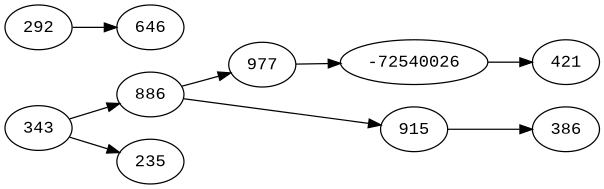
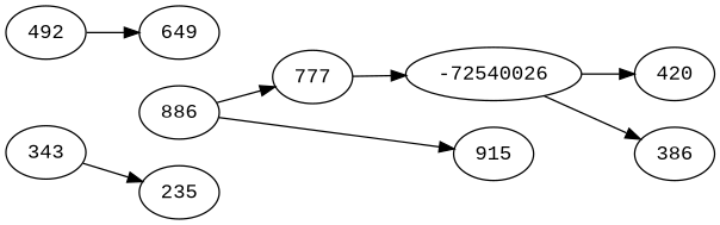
  digraph {
    fontname="Liberation Mono"
    rankdir=LR
    node [color=black fontname="Liberation Mono"]
    edge [fontname="Liberation Mono"]
    n1 [label=343]
    n2 [label=886]
    n3 [label=235]
-   n4 [label=977]
+   n4 [label=777]
    n5 [label=915]
    n6 [label=-72540026]
    n7 [label=386]
-   n8 [label=421]
-   n9 [label=292]
-   n10 [label=646]
-   n1 -> n2
+   n8 [label=420]
+   n9 [label=492]
+   n10 [label=649]
    n1 -> n3
    n2 -> n4
    n2 -> n5
    n4 -> n6
-   n5 -> n7
+   n6 -> n7
    n6 -> n8
    n9 -> n10
  }
